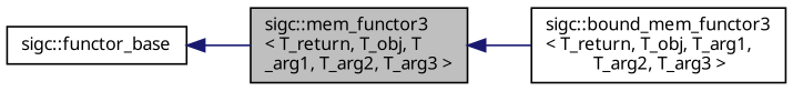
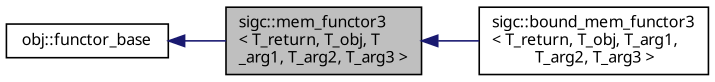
  digraph {
    rankdir=LR
    node [color=black fillcolor=white fontname=Sans fontsize=10 shape=record style=filled]
    edge [color=midnightblue dir=back fontname=Sans fontsize=10 labelfontname=Sans labelfontsize=10 style=solid]
    n1 [fillcolor=grey75 fontcolor=black height=0.2 label="sigc::mem_functor3\l\< T_return, T_obj, T\l_arg1, T_arg2, T_arg3 \>" width=0.4]
    n2 [height=0.2 label="sigc::bound_mem_functor3\l\< T_return, T_obj, T_arg1,\l T_arg2, T_arg3 \>" width=0.4]
-   n3 [height=0.2 label="sigc::functor_base" width=0.4]
+   n3 [height=0.2 label="obj::functor_base" width=0.4]
    n1 -> n2
    n3 -> n1
  }
